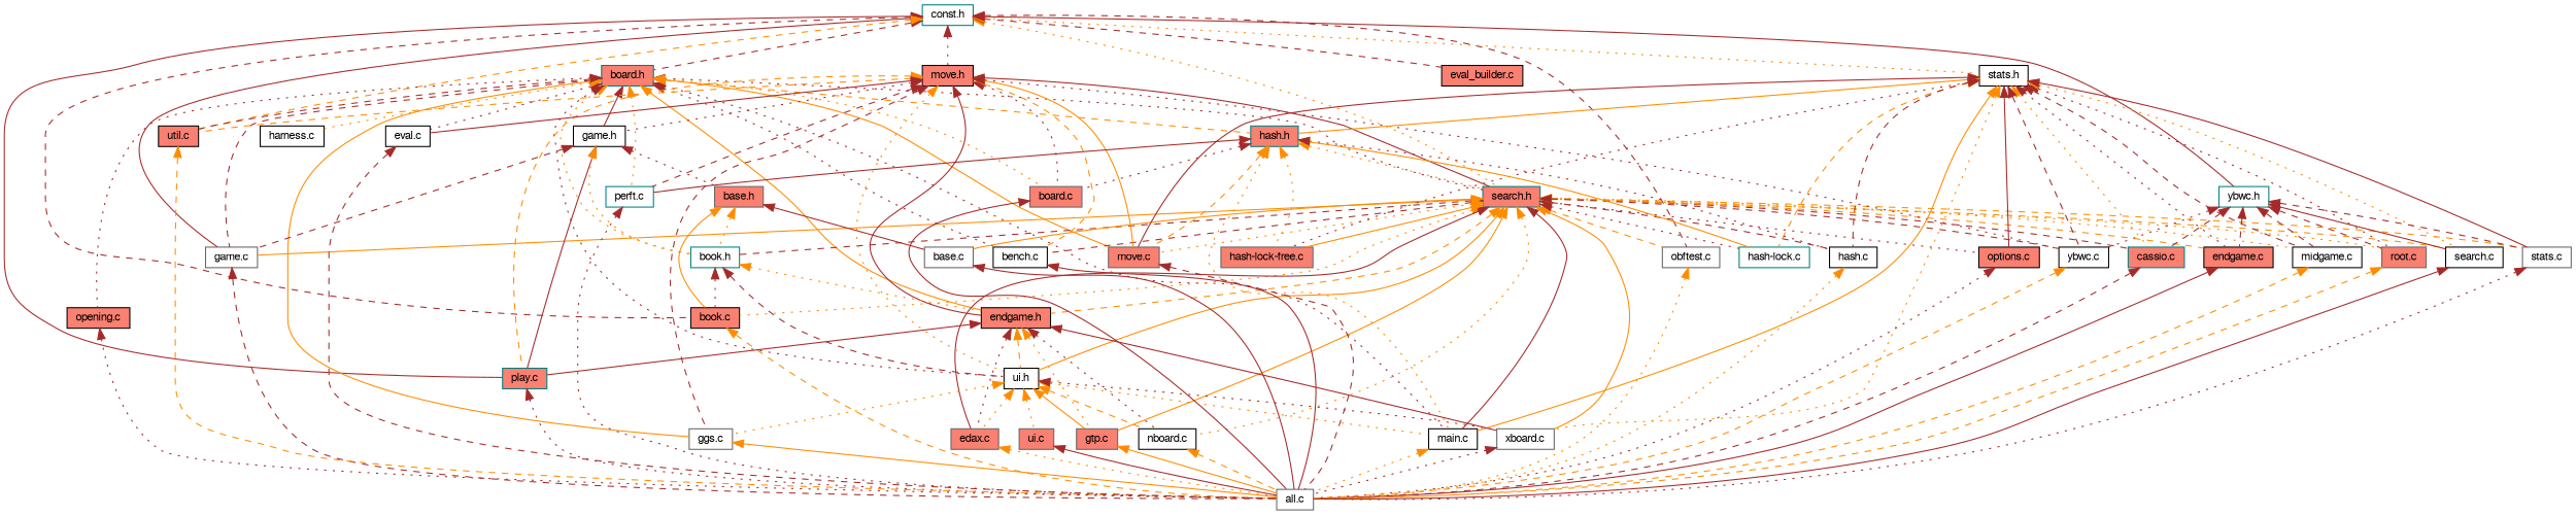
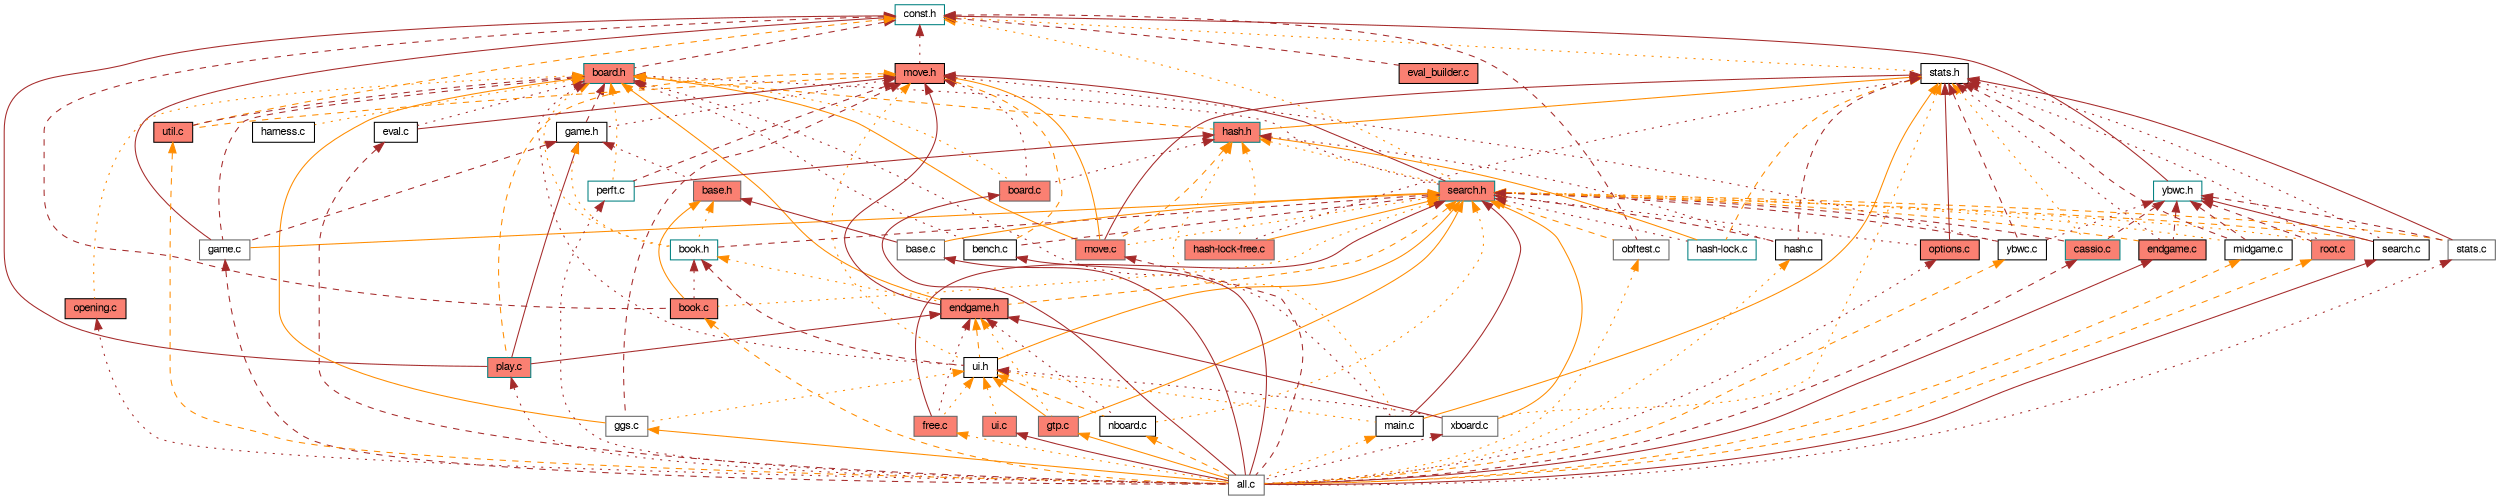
  digraph {
    node [color=black fillcolor=white fontname=FreeSans fontsize=10 shape=record style=filled]
    edge [color=brown dir=back fontname=FreeSans fontsize=10 labelfontname=FreeSans labelfontsize=10 style=dotted]
    n1 [color=teal fontcolor=black height=0.2 label="const.h" width=0.4]
    n2 [color=teal fillcolor=salmon height=0.2 label="board.h" width=0.4]
    n3 [fillcolor=salmon height=0.2 label="book.c" width=0.4]
    n4 [color=teal fillcolor=salmon height=0.2 label="play.c" width=0.4]
    n5 [color=gray40 height=0.2 label="game.c" width=0.4]
    n6 [color=teal fillcolor=salmon height=0.2 label="search.h" width=0.4]
    n7 [color=gray40 height=0.2 label="obftest.c" width=0.4]
    n8 [fillcolor=salmon height=0.2 label="util.c" width=0.4]
    n9 [fillcolor=salmon height=0.2 label="eval_builder.c" width=0.4]
    n10 [fillcolor=salmon height=0.2 label="move.h" width=0.4]
    n11 [height=0.2 label="stats.h" width=0.4]
    n12 [color=teal height=0.2 label="ybwc.h" width=0.4]
    n13 [height=0.2 label="bench.c" width=0.4]
    n14 [color=gray40 fillcolor=salmon height=0.2 label="board.c" width=0.4]
    n15 [color=teal height=0.2 label="book.h" width=0.4]
    n16 [fillcolor=salmon height=0.2 label="endgame.h" width=0.4]
    n17 [height=0.2 label="ui.h" width=0.4]
    n18 [color=gray40 height=0.2 label="ggs.c" width=0.4]
    n19 [height=0.2 label="main.c" width=0.4]
    n20 [height=0.2 label="eval.c" width=0.4]
    n21 [height=0.2 label="game.h" width=0.4]
    n22 [height=0.2 label="harness.c" width=0.4]
    n23 [color=teal fillcolor=salmon height=0.2 label="hash.h" width=0.4]
    n24 [color=gray40 fillcolor=salmon height=0.2 label="move.c" width=0.4]
    n25 [color=teal height=0.2 label="perft.c" width=0.4]
    n26 [fillcolor=salmon height=0.2 label="opening.c" width=0.4]
    n27 [color=gray40 height=0.2 label="all.c" width=0.4]
-   n28 [color=gray40 fillcolor=salmon height=0.2 label="edax.c" width=0.4]
+   n28 [color=gray40 fillcolor=salmon height=0.2 label="free.c" width=0.4]
    n29 [color=gray40 fillcolor=salmon height=0.2 label="gtp.c" width=0.4]
    n30 [height=0.2 label="nboard.c" width=0.4]
    n31 [color=gray40 height=0.2 label="xboard.c" width=0.4]
    n32 [color=gray40 height=0.2 label="base.c" width=0.4]
    n33 [color=gray40 fillcolor=salmon height=0.2 label="hash-lock-free.c" width=0.4]
    n34 [color=teal height=0.2 label="hash-lock.c" width=0.4]
    n35 [height=0.2 label="hash.c" width=0.4]
    n36 [color=teal fillcolor=salmon height=0.2 label="cassio.c" width=0.4]
    n37 [fillcolor=salmon height=0.2 label="endgame.c" width=0.4]
    n38 [height=0.2 label="midgame.c" width=0.4]
    n39 [fillcolor=salmon height=0.2 label="options.c" width=0.4]
    n40 [color=gray40 fillcolor=salmon height=0.2 label="root.c" width=0.4]
    n41 [height=0.2 label="search.c" width=0.4]
    n42 [color=gray40 height=0.2 label="stats.c" width=0.4]
    n43 [height=0.2 label="ybwc.c" width=0.4]
    n44 [color=gray40 fillcolor=salmon height=0.2 label="ui.c" width=0.4]
    n45 [color=gray40 fillcolor=salmon height=0.2 label="base.h" width=0.4]
    n1 -> n2 [style=dashed]
    n1 -> n3 [style=dashed]
    n1 -> n4 [style=solid]
    n1 -> n5 [style=solid]
    n1 -> n6 [color=darkorange]
    n1 -> n7 [style=dashed]
    n1 -> n8 [color=darkorange style=dashed]
    n1 -> n9 [style=dashed]
    n1 -> n10
    n1 -> n11 [color=darkorange]
    n1 -> n12 [style=solid]
    n2 -> n5 [style=dashed]
    n2 -> n6
    n2 -> n8 [style=dashed]
    n2 -> n13
    n2 -> n14 [color=darkorange]
    n2 -> n15 [color=darkorange]
    n2 -> n16 [color=darkorange style=solid]
    n2 -> n17
    n2 -> n18 [color=darkorange style=solid]
    n2 -> n19
    n2 -> n20
-   n2 -> n21 [style=solid]
+   n2 -> n21 [style=dashed]
    n2 -> n22 [color=darkorange]
    n2 -> n23 [color=darkorange style=dashed]
    n2 -> n24 [color=darkorange style=solid]
    n2 -> n25 [color=darkorange]
-   n2 -> n26
+   n2 -> n26 [color=darkorange]
    n3 -> n27 [color=darkorange style=dashed]
    n4 -> n27
    n5 -> n27 [style=dashed]
    n6 -> n3 [color=darkorange]
    n6 -> n5 [color=darkorange style=solid]
    n6 -> n7 [color=darkorange style=dashed]
    n6 -> n13 [style=dashed]
    n6 -> n15 [style=dashed]
    n6 -> n16 [color=darkorange style=dashed]
    n6 -> n17 [color=darkorange style=solid]
    n6 -> n19 [style=solid]
    n6 -> n24 [color=darkorange]
    n6 -> n28 [style=solid]
    n6 -> n29 [color=darkorange style=solid]
    n6 -> n30 [color=darkorange]
    n6 -> n31 [color=darkorange style=solid]
    n6 -> n32 [color=darkorange style=solid]
    n6 -> n33 [color=darkorange style=solid]
    n6 -> n34
    n6 -> n35 [style=dashed]
    n6 -> n36 [style=dashed]
    n6 -> n37 [color=darkorange style=dashed]
    n6 -> n38 [color=darkorange]
    n6 -> n39
    n6 -> n40 [color=darkorange]
    n6 -> n41 [color=darkorange style=dashed]
    n6 -> n42 [color=darkorange style=dashed]
    n6 -> n43 [style=dashed]
    n7 -> n27 [color=darkorange]
    n8 -> n27 [color=darkorange style=dashed]
    n10 -> n4 [color=darkorange style=dashed]
    n10 -> n6 [style=solid]
    n10 -> n8 [color=darkorange style=dashed]
    n10 -> n13 [color=darkorange style=dashed]
    n10 -> n14
    n10 -> n16 [style=solid]
    n10 -> n17 [color=darkorange]
    n10 -> n18 [style=dashed]
    n10 -> n20 [style=solid]
    n10 -> n21
    n10 -> n24 [color=darkorange style=solid]
    n10 -> n25 [style=dashed]
    n10 -> n43
    n11 -> n19 [color=darkorange style=solid]
    n11 -> n23 [color=darkorange style=solid]
    n11 -> n24 [style=solid]
    n11 -> n31 [color=darkorange]
    n11 -> n33
    n11 -> n34 [color=darkorange style=dashed]
    n11 -> n35 [style=dashed]
    n11 -> n36 [color=darkorange]
    n11 -> n37
    n11 -> n38 [style=dashed]
    n11 -> n39 [style=solid]
    n11 -> n40
-   n11 -> n41 [color=darkorange]
+   n11 -> n41
    n11 -> n42 [style=solid]
    n11 -> n43 [style=dashed]
    n12 -> n36 [style=dashed]
    n12 -> n37 [style=dashed]
    n12 -> n38 [style=dashed]
    n12 -> n40 [style=dashed]
    n12 -> n41 [style=solid]
    n12 -> n42 [style=dashed]
    n12 -> n43
    n13 -> n27 [style=solid]
    n14 -> n27 [style=solid]
    n15 -> n3
    n15 -> n16 [color=darkorange]
    n15 -> n17 [style=dashed]
    n16 -> n4 [style=solid]
    n16 -> n17 [color=darkorange style=dashed]
    n16 -> n28
    n16 -> n29 [color=darkorange]
    n16 -> n30
    n16 -> n31 [style=solid]
    n17 -> n18 [color=darkorange]
    n17 -> n19 [color=darkorange]
    n17 -> n28 [color=darkorange]
    n17 -> n29 [color=darkorange style=solid]
    n17 -> n30 [color=darkorange style=dashed]
    n17 -> n31
    n17 -> n44 [color=darkorange]
    n18 -> n27 [color=darkorange style=solid]
    n19 -> n27 [color=darkorange]
    n20 -> n27 [style=dashed]
    n21 -> n4 [style=solid]
    n21 -> n5 [style=dashed]
    n21 -> n15 [color=darkorange]
    n21 -> n45
    n23 -> n6 [color=darkorange]
    n23 -> n14
    n23 -> n19 [color=darkorange]
    n23 -> n24 [color=darkorange style=dashed]
    n23 -> n25 [style=solid]
    n23 -> n33 [color=darkorange]
    n23 -> n34 [color=darkorange style=solid]
    n23 -> n35
    n24 -> n27 [style=dashed]
    n25 -> n27
    n26 -> n27
    n28 -> n27 [color=darkorange]
    n29 -> n27 [color=darkorange style=solid]
    n30 -> n27 [color=darkorange style=dashed]
    n31 -> n27
    n32 -> n27 [style=solid]
    n35 -> n27 [color=darkorange]
    n36 -> n27 [style=dashed]
    n37 -> n27 [style=solid]
    n38 -> n27 [color=darkorange style=dashed]
    n39 -> n27
    n40 -> n27 [color=darkorange style=dashed]
    n41 -> n27 [style=solid]
    n42 -> n27
    n43 -> n27 [color=darkorange style=dashed]
    n44 -> n27 [style=solid]
    n45 -> n3 [color=darkorange style=solid]
    n45 -> n15 [color=darkorange]
    n45 -> n32 [style=solid]
  }
